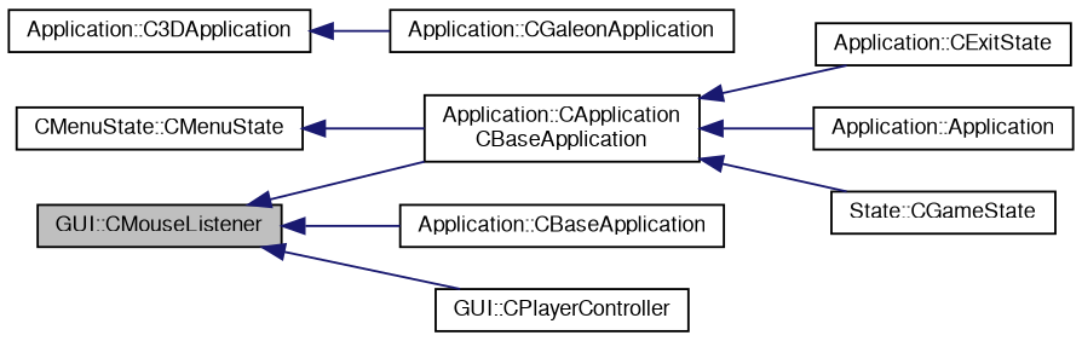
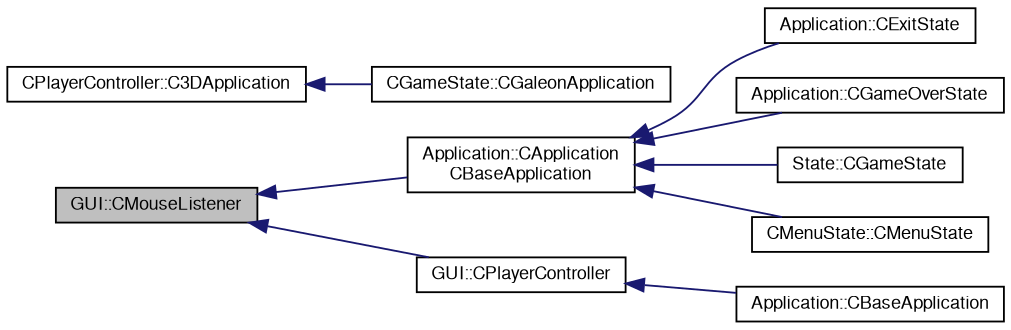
  digraph {
    rankdir=LR
    node [color=black fillcolor=white fontname=FreeSans fontsize=10 shape=record style=filled]
    edge [color=midnightblue dir=back fontname=FreeSans fontsize=10 labelfontname=FreeSans labelfontsize=10 style=solid]
    n1 [fillcolor=grey75 fontcolor=black height=0.2 label="GUI::CMouseListener" width=0.4]
    n2 [height=0.2 label="Application::CApplication\lCBaseApplication" width=0.4]
    n3 [height=0.2 label="Application::CBaseApplication" width=0.4]
    n4 [height=0.2 label="GUI::CPlayerController" width=0.4]
    n5 [height=0.2 label="Application::CExitState" width=0.4]
-   n6 [height=0.2 label="Application::Application" width=0.4]
+   n6 [height=0.2 label="Application::CGameOverState" width=0.4]
    n7 [height=0.2 label="State::CGameState" width=0.4]
    n8 [height=0.2 label="CMenuState::CMenuState" width=0.4]
-   n9 [height=0.2 label="Application::C3DApplication" width=0.4]
-   n10 [height=0.2 label="Application::CGaleonApplication" width=0.4]
+   n9 [height=0.2 label="CPlayerController::C3DApplication" width=0.4]
+   n10 [height=0.2 label="CGameState::CGaleonApplication" width=0.4]
    n1 -> n2
-   n1 -> n3
+   n4 -> n3
    n1 -> n4
    n2 -> n5
    n2 -> n6
    n2 -> n7
-   n8 -> n2
+   n2 -> n8
    n9 -> n10
  }
